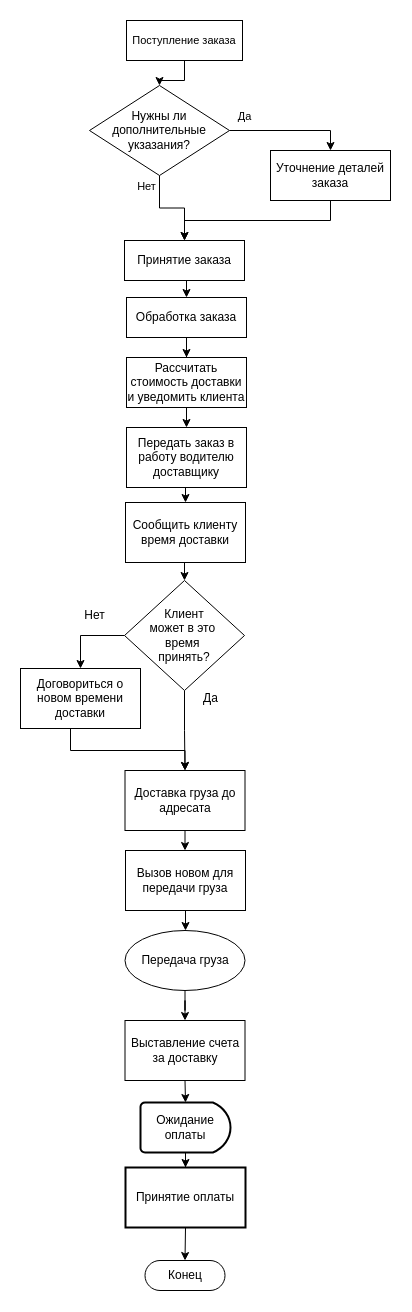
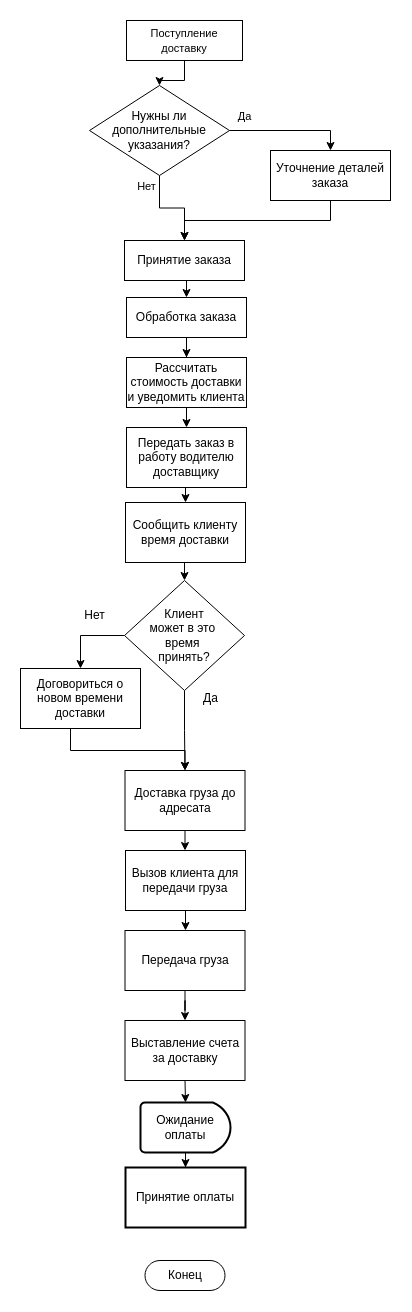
  <mxCell id="0" />
  <mxCell id="1" parent="0" />
  <mxCell id="2" style="edgeStyle=orthogonalEdgeStyle;rounded=0;orthogonalLoop=1;jettySize=auto;html=1;exitX=0.5;exitY=1;exitDx=0;exitDy=0;" parent="1" source="3" target="8" edge="1"><mxGeometry relative="1" as="geometry" /></mxCell>
- <mxCell id="3" value="&lt;font face=&quot;Arial&quot;&gt;&lt;span style=&quot;font-size: 11px;&quot;&gt;Поступление заказа&lt;/span&gt;&lt;/font&gt;" style="rounded=0;whiteSpace=wrap;html=1;" parent="1" vertex="1"><mxGeometry x="126" y="20" width="116" height="40" as="geometry" /></mxCell>
+ <mxCell id="3" value="&lt;font face=&quot;Arial&quot;&gt;&lt;span style=&quot;font-size: 11px;&quot;&gt;Поступление доставку&lt;/span&gt;&lt;/font&gt;" style="rounded=0;whiteSpace=wrap;html=1;" parent="1" vertex="1"><mxGeometry x="126" y="20" width="116" height="40" as="geometry" /></mxCell>
  <mxCell id="4" style="edgeStyle=orthogonalEdgeStyle;rounded=0;orthogonalLoop=1;jettySize=auto;html=1;exitX=1;exitY=0.5;exitDx=0;exitDy=0;entryX=0.5;entryY=0;entryDx=0;entryDy=0;" parent="1" source="8" target="10" edge="1"><mxGeometry relative="1" as="geometry" /></mxCell>
  <mxCell id="5" value="Да" style="edgeLabel;html=1;align=center;verticalAlign=middle;resizable=0;points=[];" parent="4" vertex="1" connectable="0"><mxGeometry x="-0.761" relative="1" as="geometry"><mxPoint y="-15" as="offset" /></mxGeometry></mxCell>
  <mxCell id="6" style="edgeStyle=orthogonalEdgeStyle;rounded=0;orthogonalLoop=1;jettySize=auto;html=1;exitX=0.5;exitY=1;exitDx=0;exitDy=0;" parent="1" source="8" target="12" edge="1"><mxGeometry relative="1" as="geometry" /></mxCell>
  <mxCell id="7" value="Нет" style="edgeLabel;html=1;align=center;verticalAlign=middle;resizable=0;points=[];" parent="6" vertex="1" connectable="0"><mxGeometry x="-0.652" y="-2" relative="1" as="geometry"><mxPoint x="-12" y="-6" as="offset" /></mxGeometry></mxCell>
  <mxCell id="8" value="Нужны ли дополнительные укзазания?" style="rhombus;whiteSpace=wrap;html=1;" parent="1" vertex="1"><mxGeometry x="89" y="85" width="140" height="90" as="geometry" /></mxCell>
  <mxCell id="9" style="edgeStyle=orthogonalEdgeStyle;rounded=0;orthogonalLoop=1;jettySize=auto;html=1;exitX=0.5;exitY=1;exitDx=0;exitDy=0;entryX=0.5;entryY=0;entryDx=0;entryDy=0;" parent="1" source="10" target="12" edge="1"><mxGeometry relative="1" as="geometry" /></mxCell>
  <mxCell id="10" value="Уточнение деталей заказа" style="rounded=0;whiteSpace=wrap;html=1;" parent="1" vertex="1"><mxGeometry x="270" y="150" width="120" height="50" as="geometry" /></mxCell>
  <mxCell id="11" style="edgeStyle=orthogonalEdgeStyle;rounded=0;orthogonalLoop=1;jettySize=auto;html=1;exitX=0.5;exitY=1;exitDx=0;exitDy=0;entryX=0.5;entryY=0;entryDx=0;entryDy=0;" parent="1" source="12" target="16" edge="1"><mxGeometry relative="1" as="geometry" /></mxCell>
  <mxCell id="12" value="Принятие заказа" style="rounded=0;whiteSpace=wrap;html=1;" parent="1" vertex="1"><mxGeometry x="124" y="240" width="120" height="40" as="geometry" /></mxCell>
  <mxCell id="13" style="edgeStyle=orthogonalEdgeStyle;rounded=0;orthogonalLoop=1;jettySize=auto;html=1;exitX=0.5;exitY=1;exitDx=0;exitDy=0;entryX=0.5;entryY=0;entryDx=0;entryDy=0;" parent="1" source="14" target="20" edge="1"><mxGeometry relative="1" as="geometry" /></mxCell>
  <mxCell id="14" value="Рассчитать стоимость доставки и уведомить клиента" style="rounded=0;whiteSpace=wrap;html=1;" parent="1" vertex="1"><mxGeometry x="126" y="357" width="120" height="50" as="geometry" /></mxCell>
  <mxCell id="15" style="edgeStyle=orthogonalEdgeStyle;rounded=0;orthogonalLoop=1;jettySize=auto;html=1;exitX=0.5;exitY=1;exitDx=0;exitDy=0;" parent="1" source="16" target="14" edge="1"><mxGeometry relative="1" as="geometry" /></mxCell>
  <mxCell id="16" value="Обработка заказа" style="rounded=0;whiteSpace=wrap;html=1;" parent="1" vertex="1"><mxGeometry x="126" y="297" width="120" height="40" as="geometry" /></mxCell>
  <mxCell id="17" value="Конец" style="html=1;dashed=0;whiteSpace=wrap;shape=mxgraph.dfd.start" parent="1" vertex="1"><mxGeometry x="144.5" y="1260" width="80" height="30" as="geometry" /></mxCell>
- <mxCell id="18" style="edgeStyle=orthogonalEdgeStyle;rounded=0;orthogonalLoop=1;jettySize=auto;html=1;exitX=0.5;exitY=1;exitDx=0;exitDy=0;entryX=0.5;entryY=0.5;entryDx=0;entryDy=-15;entryPerimeter=0;" parent="1" target="17" edge="1" source="31"><mxGeometry relative="1" as="geometry"><mxPoint x="184.5" y="1240" as="sourcePoint" /></mxGeometry></mxCell>
  <mxCell id="19" style="edgeStyle=orthogonalEdgeStyle;rounded=0;orthogonalLoop=1;jettySize=auto;html=1;exitX=0.5;exitY=1;exitDx=0;exitDy=0;entryX=0.5;entryY=0;entryDx=0;entryDy=0;" parent="1" source="20" target="36" edge="1"><mxGeometry relative="1" as="geometry" /></mxCell>
  <mxCell id="20" value="Передать заказ в работу водителю доставщику" style="rounded=0;whiteSpace=wrap;html=1;" parent="1" vertex="1"><mxGeometry x="126" y="427" width="120" height="60" as="geometry" /></mxCell>
  <mxCell id="21" value="" style="edgeStyle=orthogonalEdgeStyle;rounded=0;orthogonalLoop=1;jettySize=auto;html=1;" parent="1" source="22" target="24" edge="1"><mxGeometry relative="1" as="geometry" /></mxCell>
  <mxCell id="22" value="Доставка груза до адресата" style="rounded=0;whiteSpace=wrap;html=1;" parent="1" vertex="1"><mxGeometry x="124.5" y="770" width="120" height="60" as="geometry" /></mxCell>
  <mxCell id="23" style="edgeStyle=orthogonalEdgeStyle;rounded=0;orthogonalLoop=1;jettySize=auto;html=1;exitX=0.5;exitY=1;exitDx=0;exitDy=0;" parent="1" source="24" target="26" edge="1"><mxGeometry relative="1" as="geometry" /></mxCell>
- <mxCell id="24" value="Вызов новом для передачи груза" style="rounded=0;whiteSpace=wrap;html=1;" parent="1" vertex="1"><mxGeometry x="125" y="850" width="120" height="60" as="geometry" /></mxCell>
+ <mxCell id="24" value="Вызов клиента для передачи груза" style="rounded=0;whiteSpace=wrap;html=1;" parent="1" vertex="1"><mxGeometry x="125" y="850" width="120" height="60" as="geometry" /></mxCell>
  <mxCell id="25" value="" style="edgeStyle=orthogonalEdgeStyle;rounded=0;orthogonalLoop=1;jettySize=auto;html=1;" parent="1" source="26" target="27" edge="1"><mxGeometry relative="1" as="geometry" /></mxCell>
- <mxCell id="26" value="Передача груза" style="ellipse;whiteSpace=wrap;html=1;" parent="1" vertex="1"><mxGeometry x="124.5" y="930" width="120" height="60" as="geometry" /></mxCell>
+ <mxCell id="26" value="Передача груза" style="whiteSpace=wrap;html=1;rounded=0;" parent="1" vertex="1"><mxGeometry x="124.5" y="930" width="120" height="60" as="geometry" /></mxCell>
  <mxCell id="27" value="Выставление счета за доставку" style="whiteSpace=wrap;html=1;rounded=0;" parent="1" vertex="1"><mxGeometry x="124.5" y="1020" width="120" height="60" as="geometry" /></mxCell>
  <mxCell id="28" value="" style="edgeStyle=orthogonalEdgeStyle;rounded=0;orthogonalLoop=1;jettySize=auto;html=1;" parent="1" source="29" target="31" edge="1"><mxGeometry relative="1" as="geometry" /></mxCell>
  <mxCell id="29" value="Ожидание оплаты" style="strokeWidth=2;html=1;shape=mxgraph.flowchart.delay;whiteSpace=wrap;" parent="1" vertex="1"><mxGeometry x="140" y="1102" width="90" height="50" as="geometry" /></mxCell>
  <mxCell id="30" style="edgeStyle=orthogonalEdgeStyle;rounded=0;orthogonalLoop=1;jettySize=auto;html=1;exitX=0.5;exitY=1;exitDx=0;exitDy=0;entryX=0.5;entryY=0;entryDx=0;entryDy=0;entryPerimeter=0;" parent="1" source="27" target="29" edge="1"><mxGeometry relative="1" as="geometry" /></mxCell>
  <mxCell id="31" value="Принятие оплаты" style="whiteSpace=wrap;html=1;strokeWidth=2;" parent="1" vertex="1"><mxGeometry x="125" y="1167" width="120" height="60" as="geometry" /></mxCell>
  <mxCell id="32" style="edgeStyle=orthogonalEdgeStyle;rounded=0;orthogonalLoop=1;jettySize=auto;html=1;exitX=0;exitY=0.5;exitDx=0;exitDy=0;" parent="1" source="34" target="40" edge="1"><mxGeometry relative="1" as="geometry" /></mxCell>
  <mxCell id="33" style="edgeStyle=orthogonalEdgeStyle;rounded=0;orthogonalLoop=1;jettySize=auto;html=1;exitX=0.5;exitY=1;exitDx=0;exitDy=0;entryX=0.5;entryY=0;entryDx=0;entryDy=0;" parent="1" source="34" target="22" edge="1"><mxGeometry relative="1" as="geometry" /></mxCell>
  <mxCell id="34" value="Клиент&lt;div&gt;может в это&amp;nbsp;&lt;/div&gt;&lt;div&gt;время&amp;nbsp;&lt;/div&gt;&lt;div&gt;принять?&lt;/div&gt;" style="rhombus;whiteSpace=wrap;html=1;" parent="1" vertex="1"><mxGeometry x="124" y="580" width="120" height="110" as="geometry" /></mxCell>
  <mxCell id="35" style="edgeStyle=orthogonalEdgeStyle;rounded=0;orthogonalLoop=1;jettySize=auto;html=1;exitX=0.5;exitY=1;exitDx=0;exitDy=0;entryX=0.5;entryY=0;entryDx=0;entryDy=0;" parent="1" source="36" target="34" edge="1"><mxGeometry relative="1" as="geometry"><mxPoint x="186" y="577" as="targetPoint" /></mxGeometry></mxCell>
  <mxCell id="36" value="Сообщить клиенту время доставки" style="rounded=0;whiteSpace=wrap;html=1;" parent="1" vertex="1"><mxGeometry x="125" y="502" width="120" height="60" as="geometry" /></mxCell>
  <mxCell id="37" value="Да" style="text;html=1;align=center;verticalAlign=middle;resizable=0;points=[];autosize=1;strokeColor=none;fillColor=none;" parent="1" vertex="1"><mxGeometry x="190" y="683" width="40" height="30" as="geometry" /></mxCell>
  <mxCell id="38" value="Нет" style="text;html=1;align=center;verticalAlign=middle;resizable=0;points=[];autosize=1;strokeColor=none;fillColor=none;" parent="1" vertex="1"><mxGeometry x="74" y="600" width="40" height="30" as="geometry" /></mxCell>
  <mxCell id="39" style="edgeStyle=orthogonalEdgeStyle;rounded=0;orthogonalLoop=1;jettySize=auto;html=1;exitX=0.5;exitY=1;exitDx=0;exitDy=0;entryX=0.5;entryY=0;entryDx=0;entryDy=0;" parent="1" source="40" target="22" edge="1"><mxGeometry relative="1" as="geometry"><Array as="points"><mxPoint x="70" y="750" /><mxPoint x="185" y="750" /></Array></mxGeometry></mxCell>
  <mxCell id="40" value="Договориться о новом времени доставки" style="whiteSpace=wrap;html=1;" parent="1" vertex="1"><mxGeometry x="20" y="668" width="120" height="60" as="geometry" /></mxCell>
